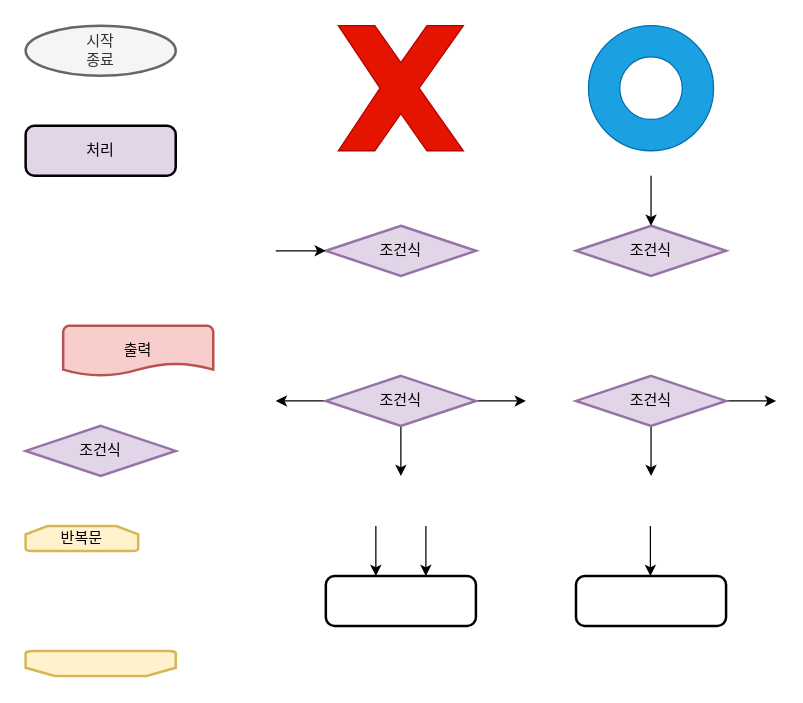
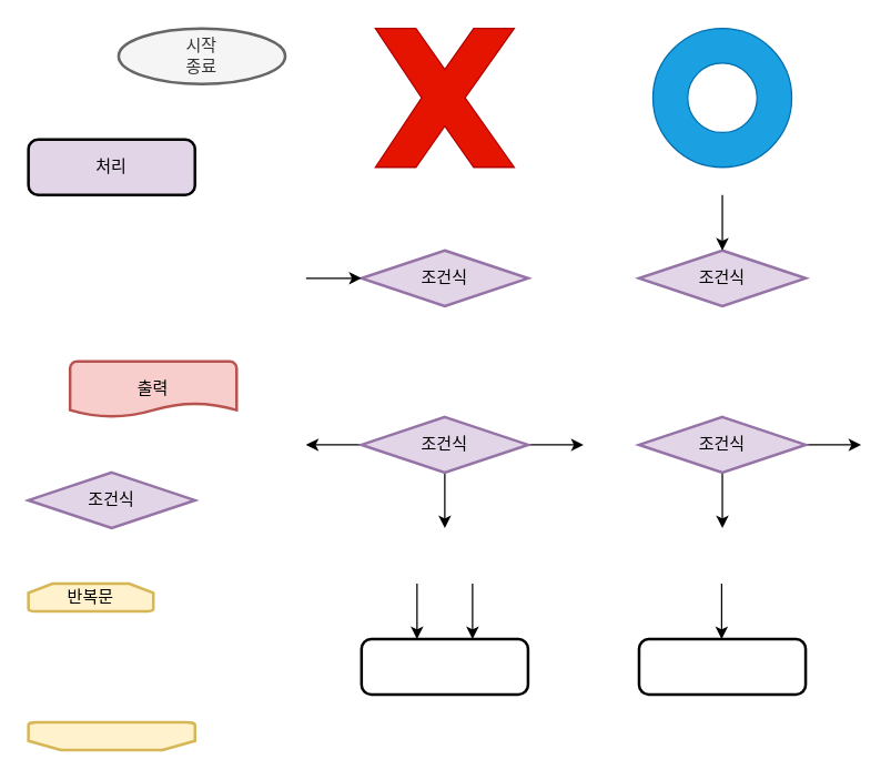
  <mxCell id="0" />
  <mxCell id="1" parent="0" />
- <mxCell id="2" value="시작&lt;br&gt;종료" style="strokeWidth=2;html=1;shape=mxgraph.flowchart.start_1;whiteSpace=wrap;fillColor=#f5f5f5;fontColor=#333333;strokeColor=#666666;" parent="1" vertex="1"><mxGeometry x="20" y="20" width="120" height="40" as="geometry" /></mxCell>
+ <mxCell id="2" value="시작&lt;br&gt;종료" style="strokeWidth=2;html=1;shape=mxgraph.flowchart.start_1;whiteSpace=wrap;fillColor=#f5f5f5;fontColor=#333333;strokeColor=#666666;" parent="1" vertex="1"><mxGeometry x="85" y="20" width="120" height="40" as="geometry" /></mxCell>
  <mxCell id="3" value="출력" style="strokeWidth=2;html=1;shape=mxgraph.flowchart.document2;whiteSpace=wrap;size=0.25;fillColor=#f8cecc;strokeColor=#b85450;" parent="1" vertex="1"><mxGeometry x="50" y="260" width="120" height="40" as="geometry" /></mxCell>
  <mxCell id="4" value="조건식" style="strokeWidth=2;html=1;shape=mxgraph.flowchart.decision;whiteSpace=wrap;fillColor=#e1d5e7;strokeColor=#9673a6;" parent="1" vertex="1"><mxGeometry x="20" y="340" width="120" height="40" as="geometry" /></mxCell>
  <mxCell id="5" value="반복문" style="strokeWidth=2;html=1;shape=mxgraph.flowchart.loop_limit;whiteSpace=wrap;fillColor=#fff2cc;strokeColor=#d6b656;" parent="1" vertex="1"><mxGeometry x="20" y="420" width="90" height="20" as="geometry" /></mxCell>
  <mxCell id="6" value="처리" style="rounded=1;whiteSpace=wrap;html=1;absoluteArcSize=1;arcSize=14;strokeWidth=2;fillColor=#e1d5e7;" parent="1" vertex="1"><mxGeometry x="20" y="100" width="120" height="40" as="geometry" /></mxCell>
  <mxCell id="7" value="" style="rounded=1;whiteSpace=wrap;html=1;absoluteArcSize=1;arcSize=14;strokeWidth=2;" parent="1" vertex="1"><mxGeometry x="260" y="460" width="120" height="40" as="geometry" /></mxCell>
  <mxCell id="8" value="" style="strokeWidth=2;html=1;shape=mxgraph.flowchart.loop_limit;whiteSpace=wrap;rotation=-180;fillColor=#fff2cc;strokeColor=#d6b656;" parent="1" vertex="1"><mxGeometry x="20" y="520" width="120" height="20" as="geometry" /></mxCell>
  <mxCell id="9" value="" style="verticalLabelPosition=bottom;verticalAlign=top;html=1;shape=mxgraph.basic.x;fillColor=#e51400;fontColor=#ffffff;strokeColor=#B20000;" vertex="1" parent="1"><mxGeometry x="270" y="20" width="100" height="100" as="geometry" /></mxCell>
  <mxCell id="10" value="조건식" style="strokeWidth=2;html=1;shape=mxgraph.flowchart.decision;whiteSpace=wrap;fillColor=#e1d5e7;strokeColor=#9673a6;" vertex="1" parent="1"><mxGeometry x="260" y="180" width="120" height="40" as="geometry" /></mxCell>
  <mxCell id="11" style="edgeStyle=orthogonalEdgeStyle;rounded=0;orthogonalLoop=1;jettySize=auto;html=1;exitX=0;exitY=0.5;exitDx=0;exitDy=0;exitPerimeter=0;" edge="1" parent="1" source="14"><mxGeometry relative="1" as="geometry"><mxPoint x="220" y="320" as="targetPoint" /></mxGeometry></mxCell>
  <mxCell id="12" style="edgeStyle=orthogonalEdgeStyle;rounded=0;orthogonalLoop=1;jettySize=auto;html=1;exitX=0.5;exitY=1;exitDx=0;exitDy=0;exitPerimeter=0;" edge="1" parent="1" source="14"><mxGeometry relative="1" as="geometry"><mxPoint x="320" y="380" as="targetPoint" /></mxGeometry></mxCell>
  <mxCell id="13" style="edgeStyle=orthogonalEdgeStyle;rounded=0;orthogonalLoop=1;jettySize=auto;html=1;exitX=1;exitY=0.5;exitDx=0;exitDy=0;exitPerimeter=0;" edge="1" parent="1" source="14"><mxGeometry relative="1" as="geometry"><mxPoint x="420" y="320" as="targetPoint" /></mxGeometry></mxCell>
  <mxCell id="14" value="조건식" style="strokeWidth=2;html=1;shape=mxgraph.flowchart.decision;whiteSpace=wrap;fillColor=#e1d5e7;strokeColor=#9673a6;" vertex="1" parent="1"><mxGeometry x="260" y="300" width="120" height="40" as="geometry" /></mxCell>
  <mxCell id="15" value="" style="endArrow=classic;html=1;rounded=0;entryX=0;entryY=0.5;entryDx=0;entryDy=0;entryPerimeter=0;" edge="1" parent="1" target="10"><mxGeometry width="50" height="50" relative="1" as="geometry"><mxPoint x="220" y="200" as="sourcePoint" /><mxPoint x="380" y="260" as="targetPoint" /></mxGeometry></mxCell>
  <mxCell id="16" value="조건식" style="strokeWidth=2;html=1;shape=mxgraph.flowchart.decision;whiteSpace=wrap;fillColor=#e1d5e7;strokeColor=#9673a6;" vertex="1" parent="1"><mxGeometry x="460" y="180" width="120" height="40" as="geometry" /></mxCell>
  <mxCell id="17" value="" style="endArrow=classic;html=1;rounded=0;entryX=0.5;entryY=0;entryDx=0;entryDy=0;entryPerimeter=0;" edge="1" parent="1" target="16"><mxGeometry width="50" height="50" relative="1" as="geometry"><mxPoint x="520" y="140" as="sourcePoint" /><mxPoint x="530" y="130" as="targetPoint" /></mxGeometry></mxCell>
  <mxCell id="18" value="" style="verticalLabelPosition=bottom;verticalAlign=top;html=1;shape=mxgraph.basic.donut;dx=25;fillColor=#1ba1e2;fontColor=#ffffff;strokeColor=#006EAF;" vertex="1" parent="1"><mxGeometry x="470" y="20" width="100" height="100" as="geometry" /></mxCell>
  <mxCell id="19" style="edgeStyle=orthogonalEdgeStyle;rounded=0;orthogonalLoop=1;jettySize=auto;html=1;exitX=0.5;exitY=1;exitDx=0;exitDy=0;exitPerimeter=0;" edge="1" source="21" parent="1"><mxGeometry relative="1" as="geometry"><mxPoint x="520" y="380" as="targetPoint" /></mxGeometry></mxCell>
  <mxCell id="20" style="edgeStyle=orthogonalEdgeStyle;rounded=0;orthogonalLoop=1;jettySize=auto;html=1;exitX=1;exitY=0.5;exitDx=0;exitDy=0;exitPerimeter=0;" edge="1" source="21" parent="1"><mxGeometry relative="1" as="geometry"><mxPoint x="620" y="320" as="targetPoint" /></mxGeometry></mxCell>
  <mxCell id="21" value="조건식" style="strokeWidth=2;html=1;shape=mxgraph.flowchart.decision;whiteSpace=wrap;fillColor=#e1d5e7;strokeColor=#9673a6;" vertex="1" parent="1"><mxGeometry x="460" y="300" width="120" height="40" as="geometry" /></mxCell>
  <mxCell id="22" value="" style="endArrow=classic;html=1;rounded=0;entryX=0.5;entryY=0;entryDx=0;entryDy=0;entryPerimeter=0;" edge="1" parent="1"><mxGeometry width="50" height="50" relative="1" as="geometry"><mxPoint x="300" y="420" as="sourcePoint" /><mxPoint x="300" y="460" as="targetPoint" /></mxGeometry></mxCell>
  <mxCell id="23" value="" style="endArrow=classic;html=1;rounded=0;entryX=0.5;entryY=0;entryDx=0;entryDy=0;entryPerimeter=0;" edge="1" parent="1"><mxGeometry width="50" height="50" relative="1" as="geometry"><mxPoint x="340" y="420" as="sourcePoint" /><mxPoint x="340" y="460" as="targetPoint" /></mxGeometry></mxCell>
  <mxCell id="24" value="" style="rounded=1;whiteSpace=wrap;html=1;absoluteArcSize=1;arcSize=14;strokeWidth=2;" vertex="1" parent="1"><mxGeometry x="460" y="460" width="120" height="40" as="geometry" /></mxCell>
  <mxCell id="25" value="" style="endArrow=classic;html=1;rounded=0;entryX=0.5;entryY=0;entryDx=0;entryDy=0;entryPerimeter=0;" edge="1" parent="1"><mxGeometry width="50" height="50" relative="1" as="geometry"><mxPoint x="519.5" y="420" as="sourcePoint" /><mxPoint x="519.5" y="460" as="targetPoint" /></mxGeometry></mxCell>
